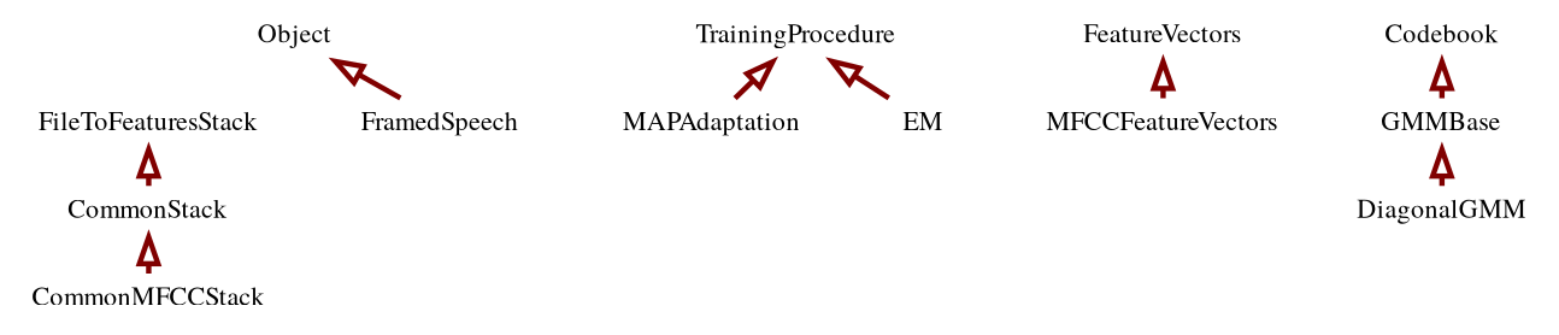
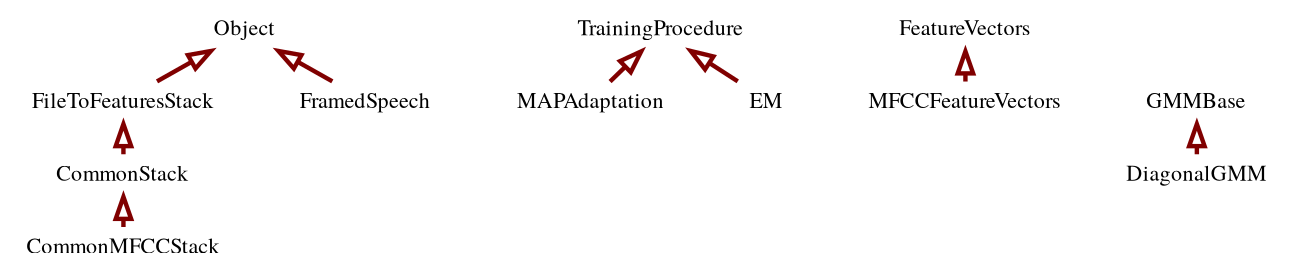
  digraph {
    nodesep=.3
    ranksep=.2
    node [fontname=times fontsize=10 shape=plaintext style=ordnode]
    edge [arrowtail=empty color="#800000" dir=back fontname=times fontsize=10 headport=body style=bold tailport=body weight=100]
    n1 [height=0 label=Object width=0]
    n2 [height=0 label=FileToFeaturesStack width=0]
    n3 [height=0 label=FramedSpeech width=0]
    n4 [height=0 label=CommonStack width=0]
    n5 [height=0 label=TrainingProcedure width=0]
    n6 [height=0 label=MAPAdaptation width=0]
    n7 [height=0 label=EM width=0]
    n8 [height=0 label=CommonMFCCStack width=0]
    n9 [height=0 label=MFCCFeatureVectors width=0]
    n10 [height=0 label=DiagonalGMM width=0]
    n11 [height=0 label=FeatureVectors width=0]
-   n12 [height=0 label=Codebook width=0]
    n13 [height=0 label=GMMBase width=0]
+   n1 -> n2
    n1 -> n3
    n2 -> n4
    n4 -> n8
    n5 -> n6
    n5 -> n7
    n11 -> n9
-   n12 -> n13
    n13 -> n10
  }
